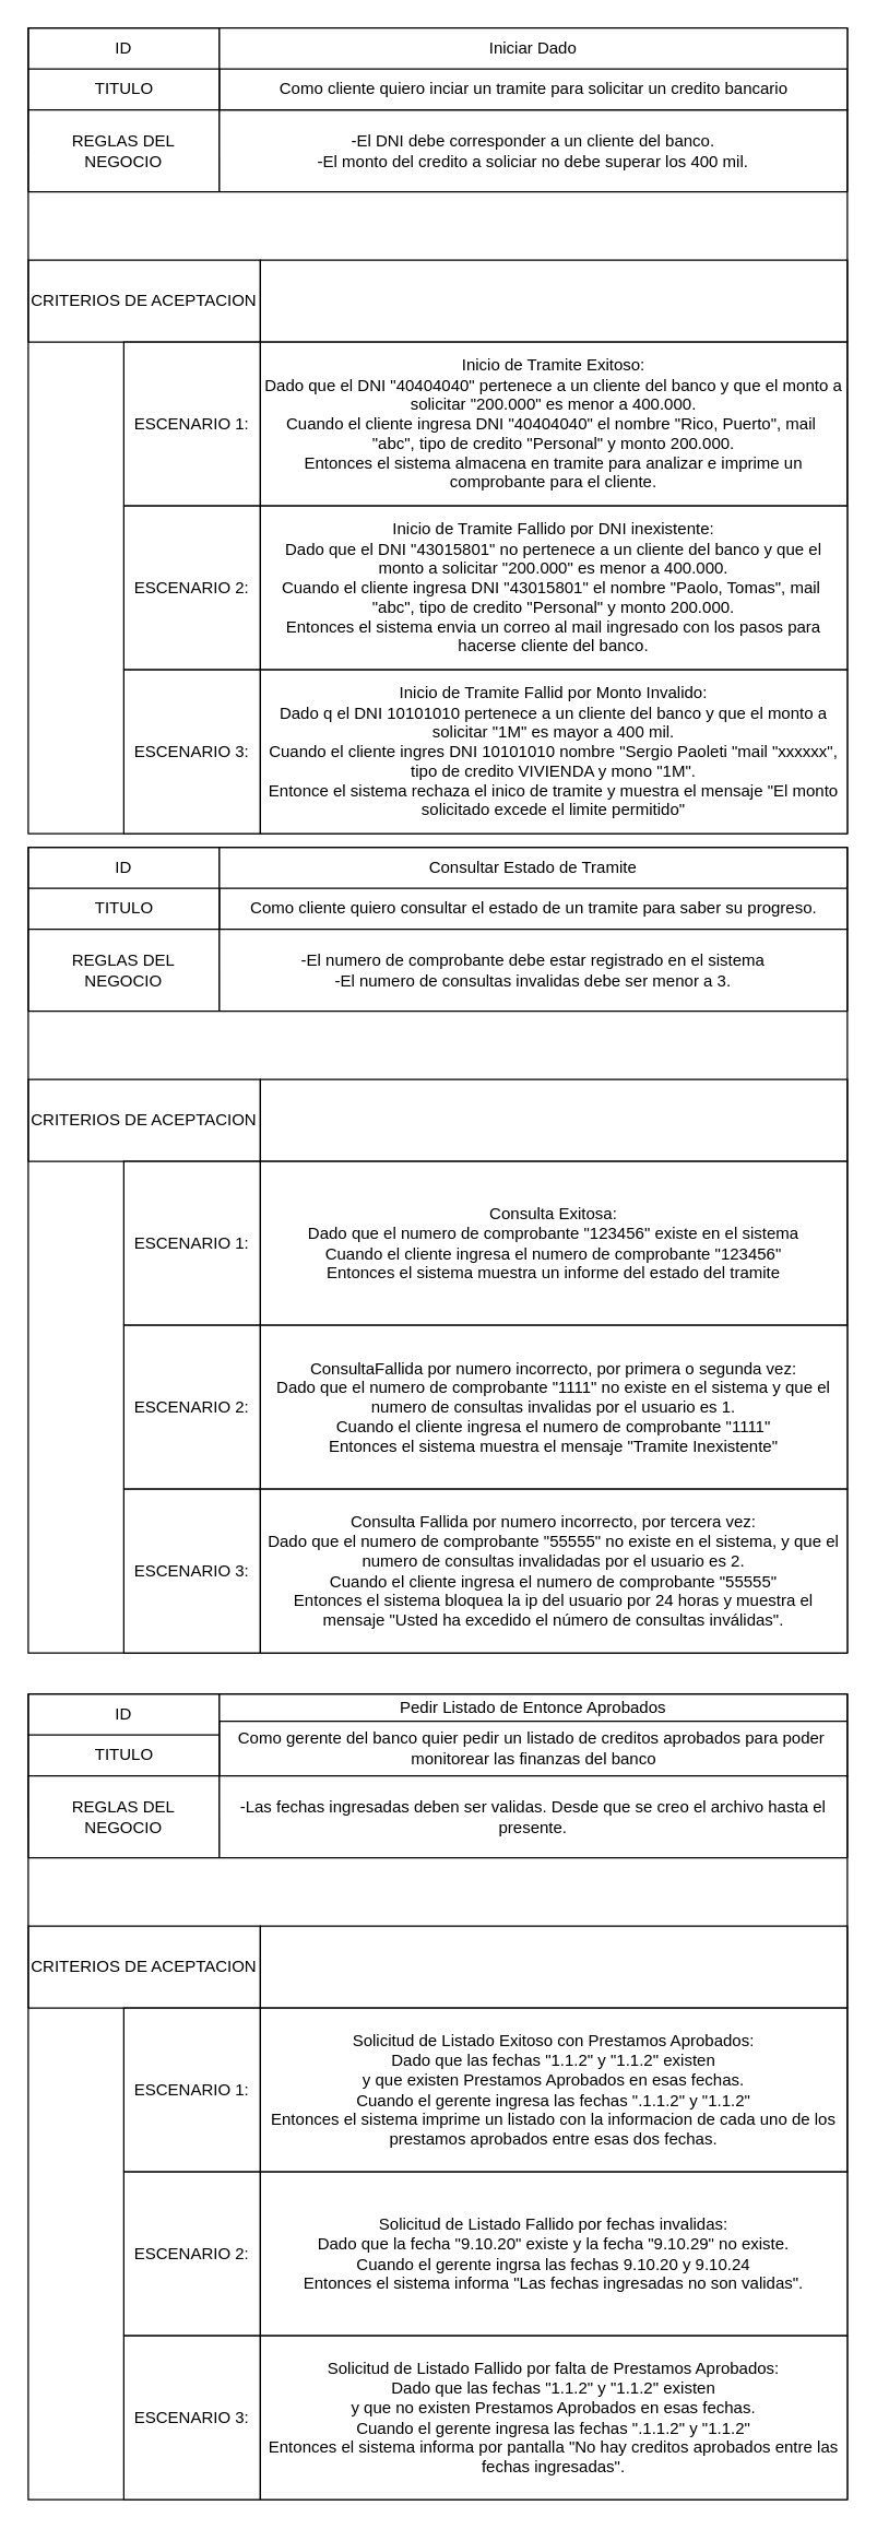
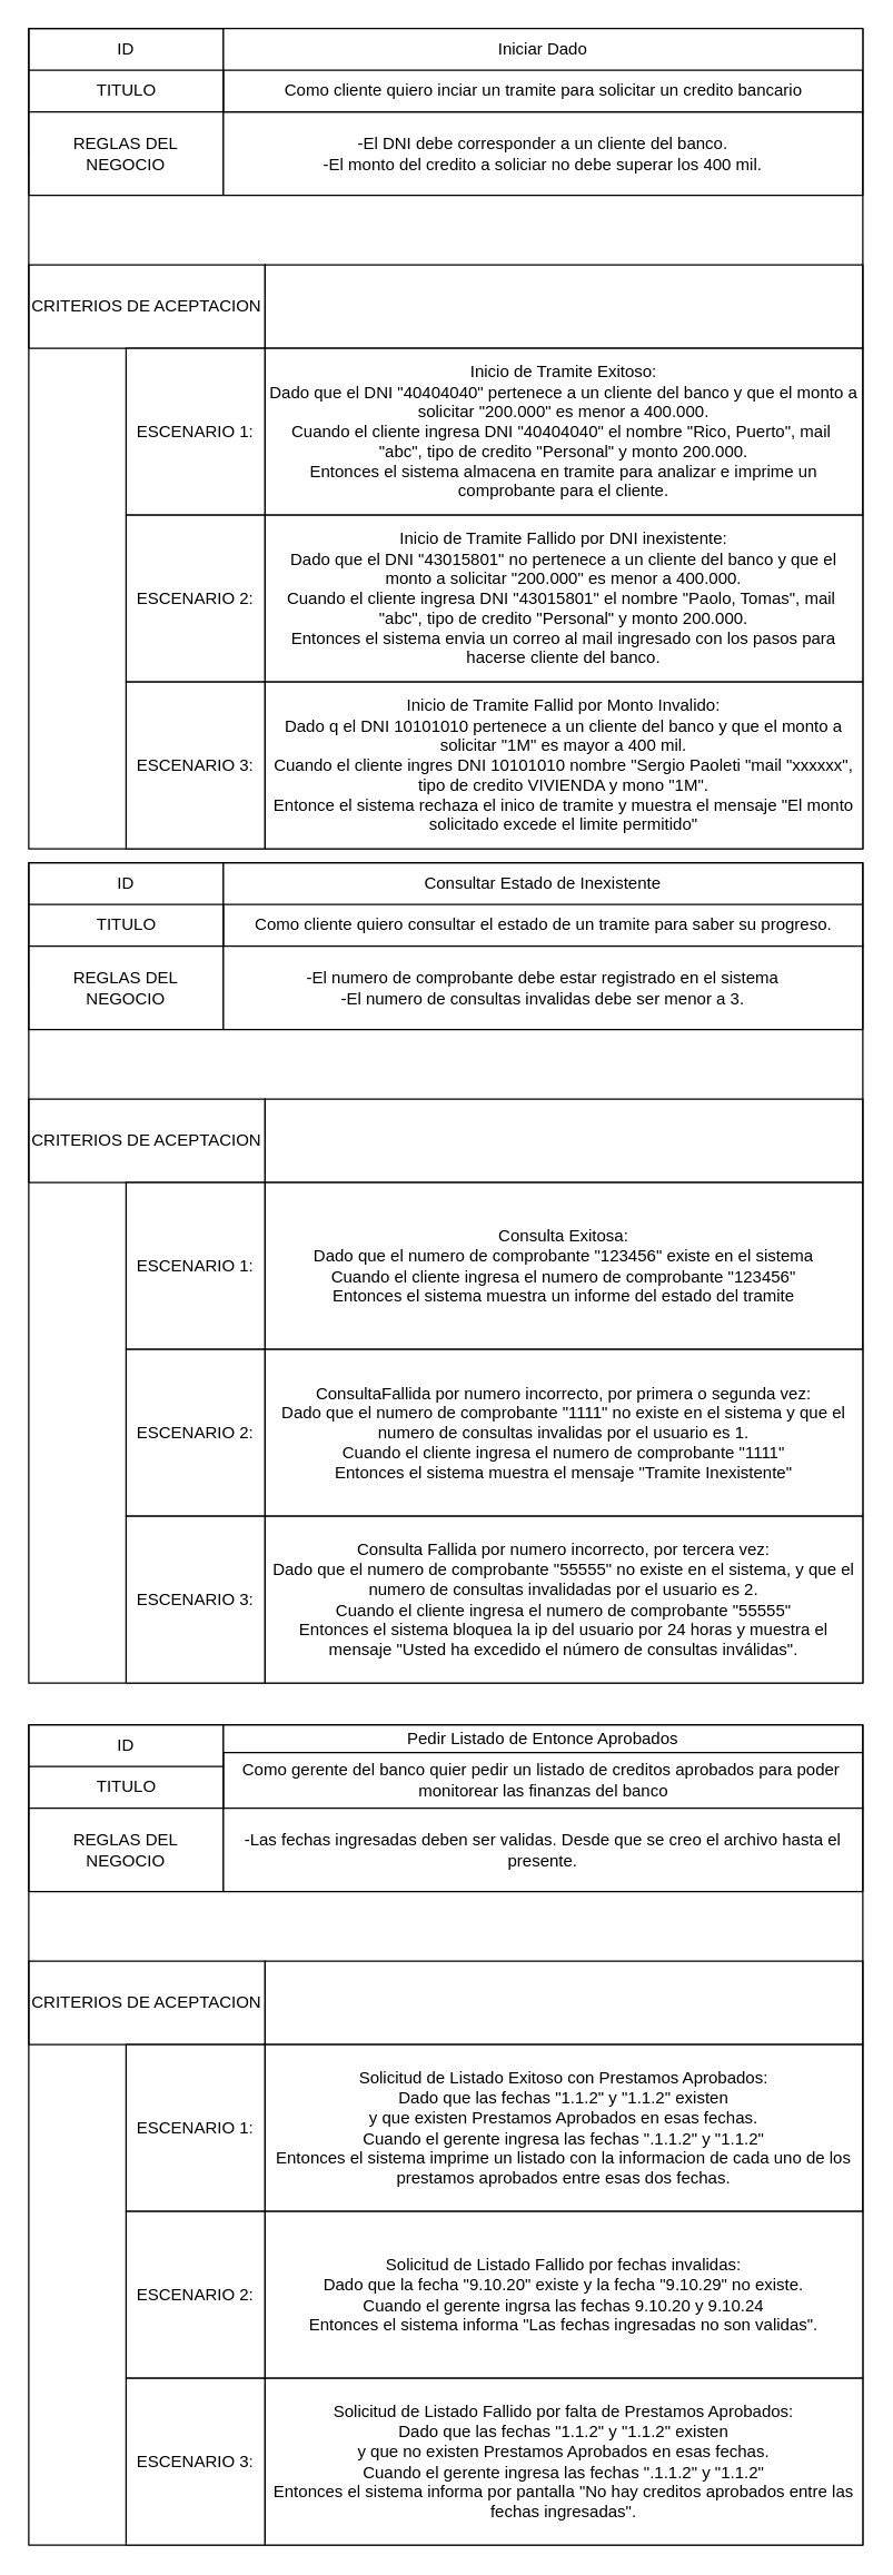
  <mxCell id="0" />
  <mxCell id="1" parent="0" />
  <mxCell id="2" value="ID" style="swimlane;fontStyle=0;childLayout=stackLayout;horizontal=1;startSize=30;horizontalStack=0;resizeParent=1;resizeParentMax=0;resizeLast=0;collapsible=1;marginBottom=0;whiteSpace=wrap;html=1;" vertex="1" parent="1"><mxGeometry x="20" y="20" width="140" height="90" as="geometry" /></mxCell>
  <mxCell id="3" value="TITULO" style="text;html=1;align=center;verticalAlign=middle;resizable=0;points=[];autosize=1;strokeColor=none;fillColor=none;" vertex="1" parent="2"><mxGeometry y="30" width="140" height="30" as="geometry" /></mxCell>
  <mxCell id="4" value="Descripción" style="text;html=1;align=center;verticalAlign=middle;resizable=0;points=[];autosize=1;strokeColor=none;fillColor=none;" vertex="1" parent="2"><mxGeometry y="60" width="140" height="30" as="geometry" /></mxCell>
  <mxCell id="5" value="REGLAS DEL&lt;div&gt;NEGOCIO&lt;/div&gt;" style="swimlane;fontStyle=0;childLayout=stackLayout;horizontal=1;startSize=60;horizontalStack=0;resizeParent=1;resizeParentMax=0;resizeLast=0;collapsible=1;marginBottom=0;whiteSpace=wrap;html=1;" vertex="1" parent="1"><mxGeometry x="20" y="80" width="140" height="60" as="geometry" /></mxCell>
  <mxCell id="6" value="-El DNI debe corresponder a un cliente del banco.&lt;div&gt;-El monto del credito a soliciar no debe superar los 400 mil.&lt;/div&gt;" style="swimlane;fontStyle=0;childLayout=stackLayout;horizontal=1;startSize=60;horizontalStack=0;resizeParent=1;resizeParentMax=0;resizeLast=0;collapsible=1;marginBottom=0;whiteSpace=wrap;html=1;" vertex="1" parent="1"><mxGeometry x="160" y="80" width="460" height="60" as="geometry" /></mxCell>
  <mxCell id="7" value="CRITERIOS DE ACEPTACION" style="swimlane;fontStyle=0;childLayout=stackLayout;horizontal=1;startSize=60;horizontalStack=0;resizeParent=1;resizeParentMax=0;resizeLast=0;collapsible=1;marginBottom=0;whiteSpace=wrap;html=1;" vertex="1" parent="1"><mxGeometry x="20" y="190" width="170" height="60" as="geometry" /></mxCell>
  <mxCell id="8" value="" style="swimlane;fontStyle=0;childLayout=stackLayout;horizontal=1;startSize=60;horizontalStack=0;resizeParent=1;resizeParentMax=0;resizeLast=0;collapsible=1;marginBottom=0;whiteSpace=wrap;html=1;" vertex="1" parent="1"><mxGeometry x="190" y="190" width="430" height="60" as="geometry" /></mxCell>
  <mxCell id="9" value="ESCENARIO 1:" style="swimlane;fontStyle=0;childLayout=stackLayout;horizontal=1;startSize=120;horizontalStack=0;resizeParent=1;resizeParentMax=0;resizeLast=0;collapsible=1;marginBottom=0;whiteSpace=wrap;html=1;" vertex="1" parent="1"><mxGeometry x="90" y="250" width="100" height="120" as="geometry" /></mxCell>
  <mxCell id="10" value="Inicio de Tramite Exitoso:&lt;div&gt;Dado que el DNI &quot;40404040&quot; pertenece a un cliente del banco y que el monto a solicitar &quot;200.000&quot; es menor a 400.000.&lt;/div&gt;&lt;div&gt;Cuando el cliente ingresa DNI &quot;40404040&quot; el nombre &quot;Rico, Puerto&quot;, mail&amp;nbsp;&lt;/div&gt;&lt;div&gt;&quot;abc&quot;, tipo de credito &quot;Personal&quot; y monto 200.000.&lt;/div&gt;&lt;div&gt;Entonces el sistema almacena en tramite para analizar e imprime un comprobante para el cliente.&lt;/div&gt;" style="swimlane;fontStyle=0;childLayout=stackLayout;horizontal=1;startSize=120;horizontalStack=0;resizeParent=1;resizeParentMax=0;resizeLast=0;collapsible=1;marginBottom=0;whiteSpace=wrap;html=1;" vertex="1" parent="1"><mxGeometry x="190" y="250" width="430" height="120" as="geometry" /></mxCell>
  <mxCell id="11" value="" style="swimlane;startSize=0;" vertex="1" parent="1"><mxGeometry x="20" y="20" width="600" height="590" as="geometry" /></mxCell>
  <mxCell id="12" value="ESCENARIO 2:" style="swimlane;fontStyle=0;childLayout=stackLayout;horizontal=1;startSize=120;horizontalStack=0;resizeParent=1;resizeParentMax=0;resizeLast=0;collapsible=1;marginBottom=0;whiteSpace=wrap;html=1;" vertex="1" parent="11"><mxGeometry x="70" y="350" width="100" height="120" as="geometry" /></mxCell>
  <mxCell id="13" value="Inicio de Tramite Fallido por DNI inexistente:&lt;div&gt;Dado que el DNI &quot;43015801&quot; no pertenece a un cliente del banco y que el monto a solicitar &quot;200.000&quot; es menor a 400.000.&lt;br&gt;&lt;/div&gt;&lt;div&gt;&lt;div&gt;Cuando el cliente ingresa DNI &quot;43015801&quot; el nombre &quot;Paolo, Tomas&quot;, mail&amp;nbsp;&lt;/div&gt;&lt;div&gt;&quot;abc&quot;, tipo de credito &quot;Personal&quot; y monto 200.000.&lt;/div&gt;&lt;/div&gt;&lt;div&gt;Entonces el sistema envia un correo al mail ingresado con los pasos para hacerse cliente del banco.&lt;/div&gt;" style="swimlane;fontStyle=0;childLayout=stackLayout;horizontal=1;startSize=120;horizontalStack=0;resizeParent=1;resizeParentMax=0;resizeLast=0;collapsible=1;marginBottom=0;whiteSpace=wrap;html=1;" vertex="1" parent="11"><mxGeometry x="170" y="350" width="430" height="120" as="geometry" /></mxCell>
  <mxCell id="14" value="ESCENARIO 3:" style="swimlane;fontStyle=0;childLayout=stackLayout;horizontal=1;startSize=120;horizontalStack=0;resizeParent=1;resizeParentMax=0;resizeLast=0;collapsible=1;marginBottom=0;whiteSpace=wrap;html=1;" vertex="1" parent="11"><mxGeometry x="70" y="470" width="100" height="120" as="geometry" /></mxCell>
  <mxCell id="15" value="Inicio de Tramite Fallid por Monto Invalido:&lt;div&gt;Dado q el DNI 10101010 pertenece a un cliente del banco y que el monto a solicitar &quot;1M&quot; es mayor a 400 mil.&lt;/div&gt;&lt;div&gt;Cuando el cliente ingres DNI 10101010 nombre &quot;Sergio Paoleti &quot;mail &quot;xxxxxx&quot;, tipo de credito VIVIENDA y mono &quot;1M&quot;.&lt;/div&gt;&lt;div&gt;Entonce el sistema rechaza el inico de tramite y muestra el mensaje &quot;El monto solicitado excede el limite permitido&quot;&lt;/div&gt;" style="swimlane;fontStyle=0;childLayout=stackLayout;horizontal=1;startSize=120;horizontalStack=0;resizeParent=1;resizeParentMax=0;resizeLast=0;collapsible=1;marginBottom=0;whiteSpace=wrap;html=1;" vertex="1" parent="11"><mxGeometry x="170" y="470" width="430" height="120" as="geometry" /></mxCell>
  <mxCell id="16" value="Iniciar Dado" style="swimlane;fontStyle=0;childLayout=stackLayout;horizontal=1;startSize=30;horizontalStack=0;resizeParent=1;resizeParentMax=0;resizeLast=0;collapsible=1;marginBottom=0;whiteSpace=wrap;html=1;" vertex="1" parent="11"><mxGeometry x="140" width="460" height="60" as="geometry" /></mxCell>
  <mxCell id="17" value="Como cliente quiero inciar un tramite para solicitar un credito bancario" style="text;html=1;align=center;verticalAlign=middle;resizable=0;points=[];autosize=1;strokeColor=none;fillColor=none;" vertex="1" parent="16"><mxGeometry y="30" width="460" height="30" as="geometry" /></mxCell>
  <mxCell id="18" value="ID" style="swimlane;fontStyle=0;childLayout=stackLayout;horizontal=1;startSize=30;horizontalStack=0;resizeParent=1;resizeParentMax=0;resizeLast=0;collapsible=1;marginBottom=0;whiteSpace=wrap;html=1;" vertex="1" parent="1"><mxGeometry x="20" y="620" width="140" height="90" as="geometry" /></mxCell>
  <mxCell id="19" value="TITULO" style="text;html=1;align=center;verticalAlign=middle;resizable=0;points=[];autosize=1;strokeColor=none;fillColor=none;" vertex="1" parent="18"><mxGeometry y="30" width="140" height="30" as="geometry" /></mxCell>
  <mxCell id="20" value="Descripción" style="text;html=1;align=center;verticalAlign=middle;resizable=0;points=[];autosize=1;strokeColor=none;fillColor=none;" vertex="1" parent="18"><mxGeometry y="60" width="140" height="30" as="geometry" /></mxCell>
- <mxCell id="21" value="Consultar Estado de Tramite" style="swimlane;fontStyle=0;childLayout=stackLayout;horizontal=1;startSize=30;horizontalStack=0;resizeParent=1;resizeParentMax=0;resizeLast=0;collapsible=1;marginBottom=0;whiteSpace=wrap;html=1;" vertex="1" parent="1"><mxGeometry x="160" y="620" width="460" height="60" as="geometry" /></mxCell>
+ <mxCell id="21" value="Consultar Estado de Inexistente" style="swimlane;fontStyle=0;childLayout=stackLayout;horizontal=1;startSize=30;horizontalStack=0;resizeParent=1;resizeParentMax=0;resizeLast=0;collapsible=1;marginBottom=0;whiteSpace=wrap;html=1;" vertex="1" parent="1"><mxGeometry x="160" y="620" width="460" height="60" as="geometry" /></mxCell>
  <mxCell id="22" value="Como cliente quiero consultar el estado de un tramite para saber su progreso." style="text;html=1;align=center;verticalAlign=middle;resizable=0;points=[];autosize=1;strokeColor=none;fillColor=none;" vertex="1" parent="21"><mxGeometry y="30" width="460" height="30" as="geometry" /></mxCell>
  <mxCell id="23" value="REGLAS DEL&lt;div&gt;NEGOCIO&lt;/div&gt;" style="swimlane;fontStyle=0;childLayout=stackLayout;horizontal=1;startSize=60;horizontalStack=0;resizeParent=1;resizeParentMax=0;resizeLast=0;collapsible=1;marginBottom=0;whiteSpace=wrap;html=1;" vertex="1" parent="1"><mxGeometry x="20" y="680" width="140" height="60" as="geometry" /></mxCell>
  <mxCell id="24" value="-El numero de comprobante debe estar registrado en el sistema&lt;div&gt;-El numero de consultas invalidas debe ser menor a 3.&lt;/div&gt;" style="swimlane;fontStyle=0;childLayout=stackLayout;horizontal=1;startSize=60;horizontalStack=0;resizeParent=1;resizeParentMax=0;resizeLast=0;collapsible=1;marginBottom=0;whiteSpace=wrap;html=1;" vertex="1" parent="1"><mxGeometry x="160" y="680" width="460" height="60" as="geometry" /></mxCell>
  <mxCell id="25" value="CRITERIOS DE ACEPTACION" style="swimlane;fontStyle=0;childLayout=stackLayout;horizontal=1;startSize=60;horizontalStack=0;resizeParent=1;resizeParentMax=0;resizeLast=0;collapsible=1;marginBottom=0;whiteSpace=wrap;html=1;" vertex="1" parent="1"><mxGeometry x="20" y="790" width="170" height="60" as="geometry" /></mxCell>
  <mxCell id="26" value="" style="swimlane;fontStyle=0;childLayout=stackLayout;horizontal=1;startSize=60;horizontalStack=0;resizeParent=1;resizeParentMax=0;resizeLast=0;collapsible=1;marginBottom=0;whiteSpace=wrap;html=1;" vertex="1" parent="1"><mxGeometry x="190" y="790" width="430" height="60" as="geometry" /></mxCell>
  <mxCell id="27" value="ESCENARIO 1:" style="swimlane;fontStyle=0;childLayout=stackLayout;horizontal=1;startSize=120;horizontalStack=0;resizeParent=1;resizeParentMax=0;resizeLast=0;collapsible=1;marginBottom=0;whiteSpace=wrap;html=1;" vertex="1" parent="1"><mxGeometry x="90" y="850" width="100" height="120" as="geometry" /></mxCell>
  <mxCell id="28" value="Consulta Exitosa:&lt;div&gt;Dado que el numero de comprobante &quot;123456&quot; existe en el sistema&lt;/div&gt;&lt;div&gt;Cuando el cliente ingresa el numero de comprobante &quot;123456&quot;&lt;/div&gt;&lt;div&gt;Entonces el sistema muestra un informe del estado del tramite&lt;/div&gt;" style="swimlane;fontStyle=0;childLayout=stackLayout;horizontal=1;startSize=120;horizontalStack=0;resizeParent=1;resizeParentMax=0;resizeLast=0;collapsible=1;marginBottom=0;whiteSpace=wrap;html=1;" vertex="1" parent="1"><mxGeometry x="190" y="850" width="430" height="120" as="geometry" /></mxCell>
  <mxCell id="29" value="" style="swimlane;startSize=0;" vertex="1" parent="1"><mxGeometry x="20" y="620" width="600" height="590" as="geometry" /></mxCell>
  <mxCell id="30" value="ESCENARIO 2:" style="swimlane;fontStyle=0;childLayout=stackLayout;horizontal=1;startSize=120;horizontalStack=0;resizeParent=1;resizeParentMax=0;resizeLast=0;collapsible=1;marginBottom=0;whiteSpace=wrap;html=1;" vertex="1" parent="29"><mxGeometry x="70" y="350" width="100" height="120" as="geometry" /></mxCell>
  <mxCell id="31" value="ConsultaFallida por numero incorrecto, por primera o segunda vez:&lt;div&gt;Dado que el numero de comprobante &quot;1111&quot; no e&lt;span style=&quot;background-color: initial;&quot;&gt;xiste en el sistema y que el numero de consultas invalidas por el usuario es 1.&lt;/span&gt;&lt;/div&gt;&lt;div&gt;Cuando el cliente ingresa el numero de comprobante &quot;1111&quot;&lt;/div&gt;&lt;div&gt;Entonces el sistema muestra el mensaje &quot;Tramite Inexistente&quot;&lt;/div&gt;" style="swimlane;fontStyle=0;childLayout=stackLayout;horizontal=1;startSize=120;horizontalStack=0;resizeParent=1;resizeParentMax=0;resizeLast=0;collapsible=1;marginBottom=0;whiteSpace=wrap;html=1;" vertex="1" parent="29"><mxGeometry x="170" y="350" width="430" height="120" as="geometry" /></mxCell>
  <mxCell id="32" value="ESCENARIO 3:" style="swimlane;fontStyle=0;childLayout=stackLayout;horizontal=1;startSize=120;horizontalStack=0;resizeParent=1;resizeParentMax=0;resizeLast=0;collapsible=1;marginBottom=0;whiteSpace=wrap;html=1;" vertex="1" parent="29"><mxGeometry x="70" y="470" width="100" height="120" as="geometry" /></mxCell>
  <mxCell id="33" value="Consulta Fallida por numero incorrecto, por tercera vez:&lt;div&gt;Dado que el numero de comprobante &quot;55555&quot; no existe en el sistema, y que el numero de consultas invalidadas por el usuario es 2.&lt;/div&gt;&lt;div&gt;Cuando el cliente ingresa el numero de comprobante &quot;55555&quot;&lt;/div&gt;&lt;div&gt;Entonces el sistema bloquea la ip del usuario por 24 horas y muestra el mensaje &quot;Usted ha excedido el número de consultas inválidas&quot;.&lt;/div&gt;" style="swimlane;fontStyle=0;childLayout=stackLayout;horizontal=1;startSize=120;horizontalStack=0;resizeParent=1;resizeParentMax=0;resizeLast=0;collapsible=1;marginBottom=0;whiteSpace=wrap;html=1;" vertex="1" parent="29"><mxGeometry x="170" y="470" width="430" height="120" as="geometry" /></mxCell>
  <mxCell id="34" value="ID" style="swimlane;fontStyle=0;childLayout=stackLayout;horizontal=1;startSize=30;horizontalStack=0;resizeParent=1;resizeParentMax=0;resizeLast=0;collapsible=1;marginBottom=0;whiteSpace=wrap;html=1;" vertex="1" parent="1"><mxGeometry x="20" y="1240" width="140" height="90" as="geometry" /></mxCell>
  <mxCell id="35" value="TITULO" style="text;html=1;align=center;verticalAlign=middle;resizable=0;points=[];autosize=1;strokeColor=none;fillColor=none;" vertex="1" parent="34"><mxGeometry y="30" width="140" height="30" as="geometry" /></mxCell>
  <mxCell id="36" value="Descripción" style="text;html=1;align=center;verticalAlign=middle;resizable=0;points=[];autosize=1;strokeColor=none;fillColor=none;" vertex="1" parent="34"><mxGeometry y="60" width="140" height="30" as="geometry" /></mxCell>
  <mxCell id="37" value="Pedir Listado de Entonce Aprobados" style="swimlane;fontStyle=0;childLayout=stackLayout;horizontal=1;startSize=20;horizontalStack=0;resizeParent=1;resizeParentMax=0;resizeLast=0;collapsible=1;marginBottom=0;whiteSpace=wrap;html=1;" vertex="1" parent="1"><mxGeometry x="160" y="1240" width="460" height="60" as="geometry" /></mxCell>
  <mxCell id="38" value="Como gerente del banco quier pedir un listado de creditos aprobados para poder&amp;nbsp;&lt;div&gt;monitorear las&lt;span style=&quot;background-color: initial;&quot;&gt;&amp;nbsp;finanzas del banco&lt;/span&gt;&lt;/div&gt;" style="text;html=1;align=center;verticalAlign=middle;resizable=0;points=[];autosize=1;strokeColor=none;fillColor=none;" vertex="1" parent="37"><mxGeometry y="20" width="460" height="40" as="geometry" /></mxCell>
  <mxCell id="39" value="REGLAS DEL&lt;div&gt;NEGOCIO&lt;/div&gt;" style="swimlane;fontStyle=0;childLayout=stackLayout;horizontal=1;startSize=60;horizontalStack=0;resizeParent=1;resizeParentMax=0;resizeLast=0;collapsible=1;marginBottom=0;whiteSpace=wrap;html=1;" vertex="1" parent="1"><mxGeometry x="20" y="1300" width="140" height="60" as="geometry" /></mxCell>
  <mxCell id="40" value="-Las fechas ingresadas deben ser validas. Desde que se creo el archivo hasta el presente." style="swimlane;fontStyle=0;childLayout=stackLayout;horizontal=1;startSize=60;horizontalStack=0;resizeParent=1;resizeParentMax=0;resizeLast=0;collapsible=1;marginBottom=0;whiteSpace=wrap;html=1;" vertex="1" parent="1"><mxGeometry x="160" y="1300" width="460" height="60" as="geometry" /></mxCell>
  <mxCell id="41" value="CRITERIOS DE ACEPTACION" style="swimlane;fontStyle=0;childLayout=stackLayout;horizontal=1;startSize=60;horizontalStack=0;resizeParent=1;resizeParentMax=0;resizeLast=0;collapsible=1;marginBottom=0;whiteSpace=wrap;html=1;" vertex="1" parent="1"><mxGeometry x="20" y="1410" width="170" height="60" as="geometry" /></mxCell>
  <mxCell id="42" value="" style="swimlane;fontStyle=0;childLayout=stackLayout;horizontal=1;startSize=60;horizontalStack=0;resizeParent=1;resizeParentMax=0;resizeLast=0;collapsible=1;marginBottom=0;whiteSpace=wrap;html=1;" vertex="1" parent="1"><mxGeometry x="190" y="1410" width="430" height="60" as="geometry" /></mxCell>
  <mxCell id="43" value="ESCENARIO 1:" style="swimlane;fontStyle=0;childLayout=stackLayout;horizontal=1;startSize=120;horizontalStack=0;resizeParent=1;resizeParentMax=0;resizeLast=0;collapsible=1;marginBottom=0;whiteSpace=wrap;html=1;" vertex="1" parent="1"><mxGeometry x="90" y="1470" width="100" height="120" as="geometry" /></mxCell>
  <mxCell id="44" value="Solicitud de Listado Exitoso con Prestamos Aprobados:&lt;div&gt;Dado que las fechas &quot;1.1.2&quot; y &quot;1.1.2&quot; existen&lt;/div&gt;&lt;div&gt;y que existen Prestamos Aprobados en esas fechas.&lt;/div&gt;&lt;div&gt;Cuando el gerente ingresa las fechas &quot;.1.1.2&quot; y &quot;1.1.2&quot;&lt;/div&gt;&lt;div&gt;Entonces el sistema imprime un listado con la informacion de cada uno de los prestamos aprobados entre esas dos fechas.&lt;/div&gt;" style="swimlane;fontStyle=0;childLayout=stackLayout;horizontal=1;startSize=120;horizontalStack=0;resizeParent=1;resizeParentMax=0;resizeLast=0;collapsible=1;marginBottom=0;whiteSpace=wrap;html=1;" vertex="1" parent="1"><mxGeometry x="190" y="1470" width="430" height="120" as="geometry" /></mxCell>
  <mxCell id="45" value="" style="swimlane;startSize=0;" vertex="1" parent="1"><mxGeometry x="20" y="1240" width="600" height="590" as="geometry" /></mxCell>
  <mxCell id="46" value="ESCENARIO 2:" style="swimlane;fontStyle=0;childLayout=stackLayout;horizontal=1;startSize=120;horizontalStack=0;resizeParent=1;resizeParentMax=0;resizeLast=0;collapsible=1;marginBottom=0;whiteSpace=wrap;html=1;" vertex="1" parent="45"><mxGeometry x="70" y="350" width="100" height="120" as="geometry" /></mxCell>
  <mxCell id="47" value="Solicitud de Listado Fallido por fechas invalidas:&lt;div&gt;Dado que la fecha &quot;9.10.20&quot; existe y la fecha &quot;9.10.29&quot; no existe.&lt;/div&gt;&lt;div&gt;Cuando el gerente ingrsa las fechas 9.10.20 y 9.10.24&lt;/div&gt;&lt;div&gt;Entonces el sistema informa &quot;Las fechas ingresadas no son validas&quot;.&lt;/div&gt;" style="swimlane;fontStyle=0;childLayout=stackLayout;horizontal=1;startSize=120;horizontalStack=0;resizeParent=1;resizeParentMax=0;resizeLast=0;collapsible=1;marginBottom=0;whiteSpace=wrap;html=1;" vertex="1" parent="45"><mxGeometry x="170" y="350" width="430" height="120" as="geometry" /></mxCell>
  <mxCell id="48" value="ESCENARIO 3:" style="swimlane;fontStyle=0;childLayout=stackLayout;horizontal=1;startSize=120;horizontalStack=0;resizeParent=1;resizeParentMax=0;resizeLast=0;collapsible=1;marginBottom=0;whiteSpace=wrap;html=1;" vertex="1" parent="45"><mxGeometry x="70" y="470" width="100" height="120" as="geometry" /></mxCell>
  <mxCell id="49" value="Solicitud de Listado Fallido por falta de Prestamos Aprobados:&lt;div&gt;&lt;div&gt;Dado que las fechas &quot;1.1.2&quot; y &quot;1.1.2&quot; existen&lt;/div&gt;&lt;div&gt;y que no existen Prestamos Aprobados en esas fechas.&lt;/div&gt;&lt;div&gt;Cuando el gerente ingresa las fechas &quot;.1.1.2&quot; y &quot;1.1.2&quot;&lt;/div&gt;&lt;/div&gt;&lt;div&gt;Entonces el sistema informa por pantalla &quot;No hay creditos aprobados entre las fechas ingresadas&quot;.&lt;/div&gt;" style="swimlane;fontStyle=0;childLayout=stackLayout;horizontal=1;startSize=120;horizontalStack=0;resizeParent=1;resizeParentMax=0;resizeLast=0;collapsible=1;marginBottom=0;whiteSpace=wrap;html=1;" vertex="1" parent="45"><mxGeometry x="170" y="470" width="430" height="120" as="geometry" /></mxCell>
